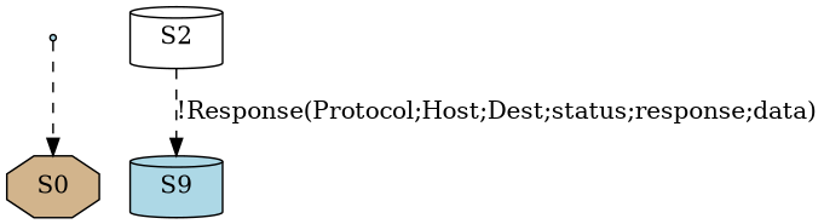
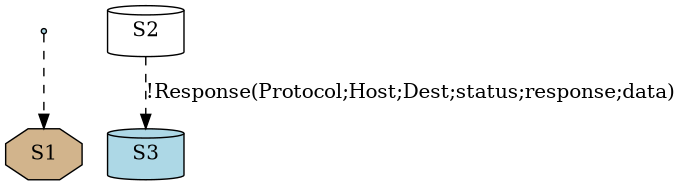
  digraph {
    node [fillcolor=lightblue shape=cylinder style=filled]
    edge [style=dashed]
    S00 [shape=point]
-   n2 [fillcolor=tan label=S0 shape=octagon]
+   n2 [fillcolor=tan label=S1 shape=octagon]
    n3 [fillcolor=white label=S2]
-   n4 [label=S9]
+   n4 [label=S3]
    S00 -> n2
    n3 -> n4 [label="!Response(Protocol;Host;Dest;status;response;data)"]
  }
